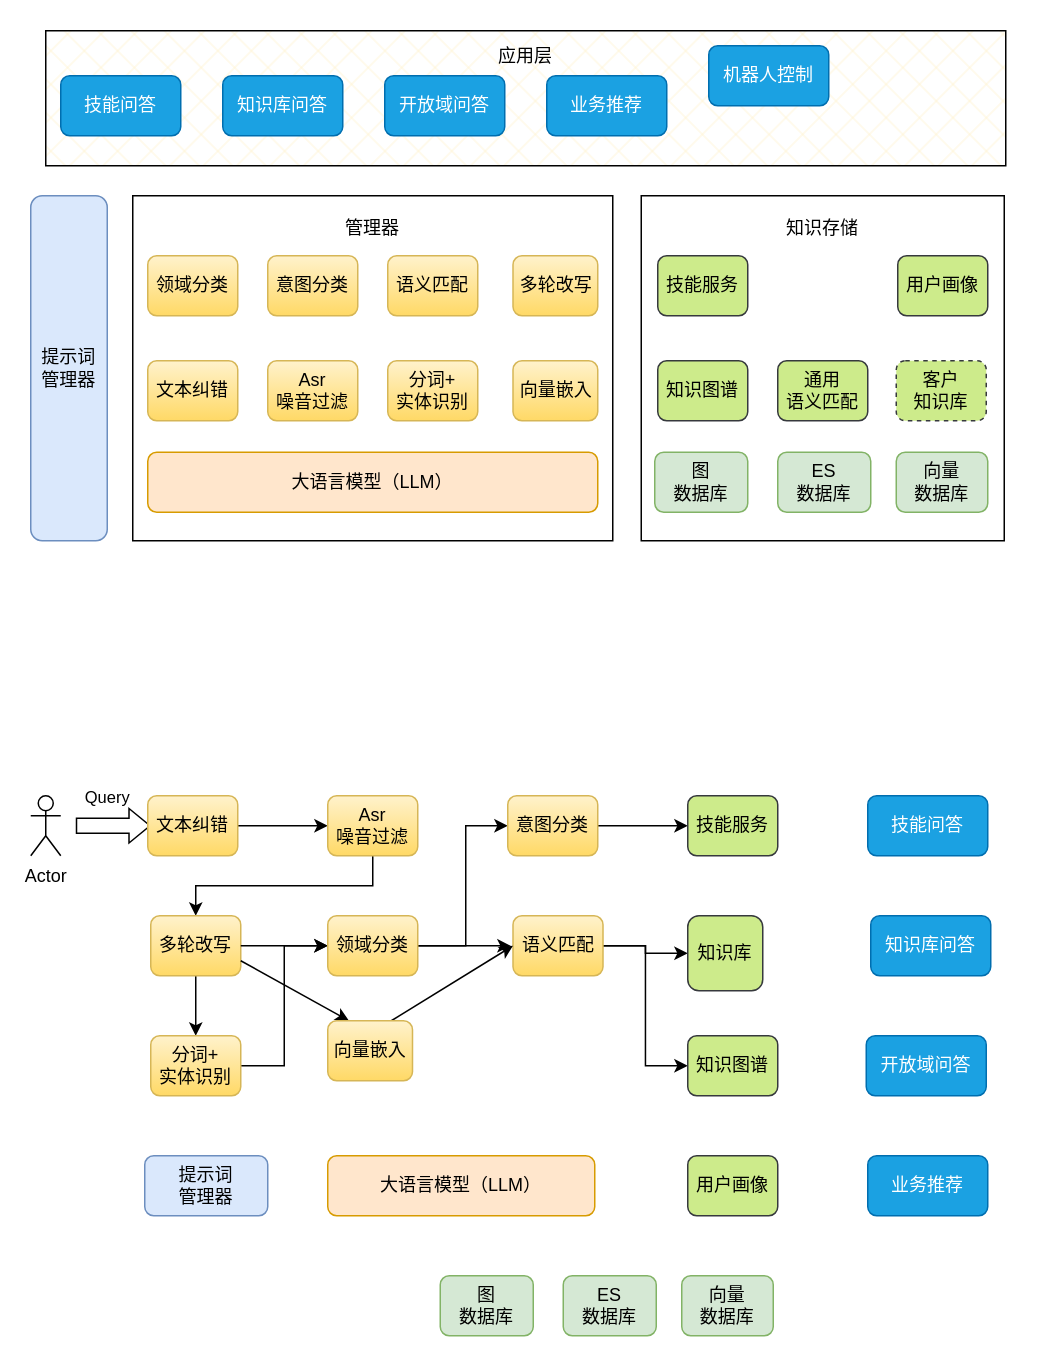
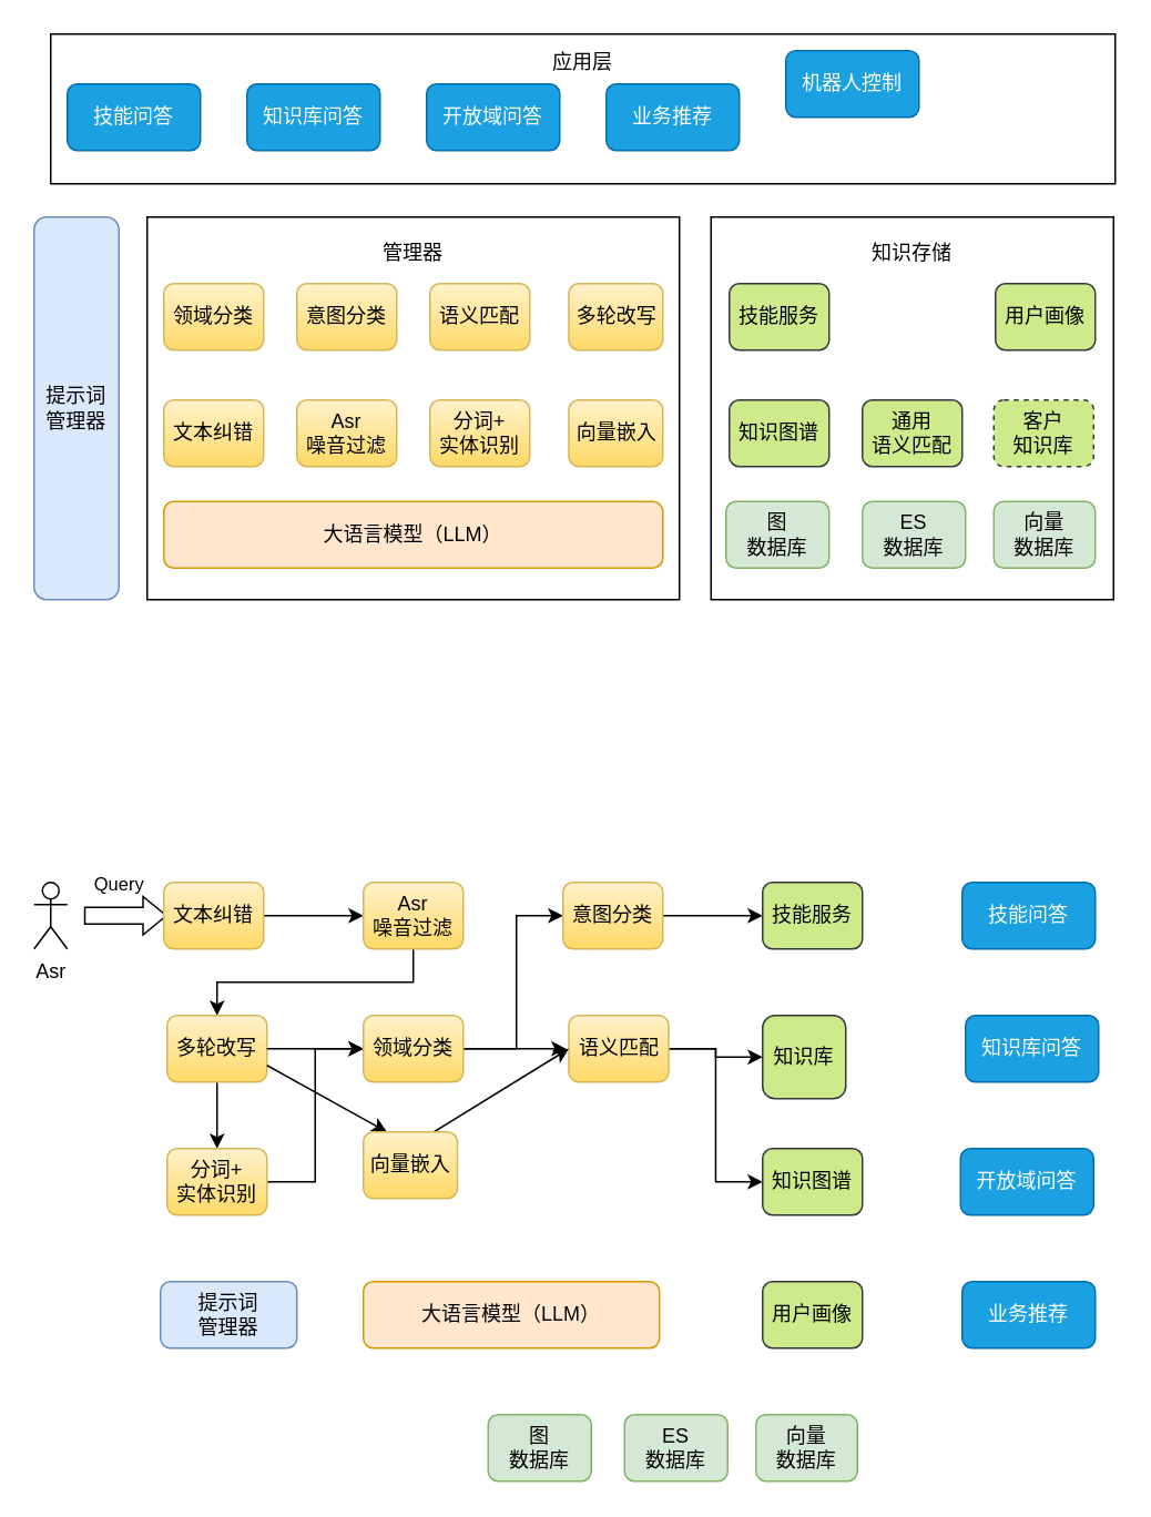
  <mxCell id="0" />
  <mxCell id="1" parent="0" />
  <mxCell id="2" value="知识存储&lt;br&gt;&lt;br&gt;&lt;br&gt;&lt;br&gt;&lt;br&gt;&lt;br&gt;&lt;br&gt;&lt;br&gt;&lt;br&gt;&lt;br&gt;&lt;br&gt;&lt;br&gt;&lt;br&gt;&lt;br&gt;" style="rounded=0;whiteSpace=wrap;html=1;fillStyle=cross-hatch;" parent="1" vertex="1"><mxGeometry x="427" y="130" width="242" height="230" as="geometry" /></mxCell>
- <mxCell id="3" value="应用层&lt;br&gt;&lt;br&gt;&lt;br&gt;&lt;br&gt;&lt;br&gt;" style="rounded=0;whiteSpace=wrap;html=1;fillStyle=cross-hatch;fillColor=#fff2cc;" parent="1" vertex="1"><mxGeometry x="30" y="20" width="640" height="90" as="geometry" /></mxCell>
+ <mxCell id="3" value="应用层&lt;br&gt;&lt;br&gt;&lt;br&gt;&lt;br&gt;&lt;br&gt;" style="rounded=0;whiteSpace=wrap;html=1;fillStyle=cross-hatch;" parent="1" vertex="1"><mxGeometry x="30" y="20" width="640" height="90" as="geometry" /></mxCell>
  <mxCell id="4" value="管理器&lt;br&gt;&lt;br&gt;&lt;br&gt;&lt;br&gt;&lt;br&gt;&lt;br&gt;&lt;br&gt;&lt;br&gt;&lt;br&gt;&lt;br&gt;&lt;br&gt;&lt;br&gt;&lt;br&gt;&lt;br&gt;" style="rounded=0;whiteSpace=wrap;html=1;fillStyle=cross-hatch;" parent="1" vertex="1"><mxGeometry x="88" y="130" width="320" height="230" as="geometry" /></mxCell>
  <mxCell id="5" value="意图分类" style="rounded=1;whiteSpace=wrap;html=1;fillColor=#fff2cc;strokeColor=#d6b656;gradientColor=#ffd966;" parent="1" vertex="1"><mxGeometry x="178" y="170" width="60" height="40" as="geometry" /></mxCell>
  <mxCell id="6" value="大语言模型（LLM）" style="rounded=1;whiteSpace=wrap;html=1;fillColor=#ffe6cc;strokeColor=#d79b00;" parent="1" vertex="1"><mxGeometry x="98" y="301" width="300" height="40" as="geometry" /></mxCell>
  <mxCell id="7" value="提示词&lt;br&gt;管理器" style="rounded=1;whiteSpace=wrap;html=1;fillColor=#dae8fc;strokeColor=#6c8ebf;" parent="1" vertex="1"><mxGeometry x="96" y="770" width="82" height="40" as="geometry" /></mxCell>
  <mxCell id="8" value="Asr&lt;br&gt;噪音过滤" style="rounded=1;whiteSpace=wrap;html=1;fillColor=#fff2cc;strokeColor=#d6b656;gradientColor=#ffd966;" parent="1" vertex="1"><mxGeometry x="178" y="240" width="60" height="40" as="geometry" /></mxCell>
  <mxCell id="9" value="语义匹配" style="rounded=1;whiteSpace=wrap;html=1;fillColor=#fff2cc;strokeColor=#d6b656;gradientColor=#ffd966;" parent="1" vertex="1"><mxGeometry x="258" y="170" width="60" height="40" as="geometry" /></mxCell>
  <mxCell id="10" value="多轮改写" style="rounded=1;whiteSpace=wrap;html=1;fillColor=#fff2cc;strokeColor=#d6b656;gradientColor=#ffd966;" parent="1" vertex="1"><mxGeometry x="341.5" y="170" width="56.5" height="40" as="geometry" /></mxCell>
  <mxCell id="11" value="技能问答" style="rounded=1;whiteSpace=wrap;html=1;fillColor=#1ba1e2;fontColor=#ffffff;strokeColor=#006EAF;" parent="1" vertex="1"><mxGeometry x="40" y="50" width="80" height="40" as="geometry" /></mxCell>
  <mxCell id="12" value="知识库问答" style="rounded=1;whiteSpace=wrap;html=1;fillColor=#1ba1e2;fontColor=#ffffff;strokeColor=#006EAF;" parent="1" vertex="1"><mxGeometry x="148" y="50" width="80" height="40" as="geometry" /></mxCell>
  <mxCell id="13" value="开放域问答" style="rounded=1;whiteSpace=wrap;html=1;fillColor=#1ba1e2;fontColor=#ffffff;strokeColor=#006EAF;" parent="1" vertex="1"><mxGeometry x="256" y="50" width="80" height="40" as="geometry" /></mxCell>
  <mxCell id="14" value="分词+&lt;br&gt;实体识别" style="rounded=1;whiteSpace=wrap;html=1;fillColor=#fff2cc;strokeColor=#d6b656;gradientColor=#ffd966;" parent="1" vertex="1"><mxGeometry x="258" y="240" width="60" height="40" as="geometry" /></mxCell>
  <mxCell id="15" value="文本纠错" style="rounded=1;whiteSpace=wrap;html=1;fillColor=#fff2cc;strokeColor=#d6b656;gradientColor=#ffd966;" parent="1" vertex="1"><mxGeometry x="98" y="240" width="60" height="40" as="geometry" /></mxCell>
  <mxCell id="16" value="领域分类" style="rounded=1;whiteSpace=wrap;html=1;fillColor=#fff2cc;strokeColor=#d6b656;gradientColor=#ffd966;" parent="1" vertex="1"><mxGeometry x="98" y="170" width="60" height="40" as="geometry" /></mxCell>
  <mxCell id="17" value="向量嵌入" style="rounded=1;whiteSpace=wrap;html=1;fillColor=#fff2cc;strokeColor=#d6b656;gradientColor=#ffd966;" parent="1" vertex="1"><mxGeometry x="341.5" y="240" width="56.5" height="40" as="geometry" /></mxCell>
  <mxCell id="18" value="技能服务" style="rounded=1;whiteSpace=wrap;html=1;fillColor=#cdeb8b;strokeColor=#36393d;" parent="1" vertex="1"><mxGeometry x="438" y="170" width="60" height="40" as="geometry" /></mxCell>
  <mxCell id="19" value="客户&lt;br&gt;知识库" style="rounded=1;whiteSpace=wrap;html=1;fillColor=#cdeb8b;strokeColor=#36393d;dashed=1;" parent="1" vertex="1"><mxGeometry x="597" y="240" width="60" height="40" as="geometry" /></mxCell>
  <mxCell id="20" value="通用&lt;br&gt;语义匹配" style="rounded=1;whiteSpace=wrap;html=1;fillColor=#cdeb8b;strokeColor=#36393d;" parent="1" vertex="1"><mxGeometry x="518" y="240" width="60" height="40" as="geometry" /></mxCell>
  <mxCell id="21" value="知识图谱" style="rounded=1;whiteSpace=wrap;html=1;fillColor=#cdeb8b;strokeColor=#36393d;" parent="1" vertex="1"><mxGeometry x="438" y="240" width="60" height="40" as="geometry" /></mxCell>
  <mxCell id="22" value="图&lt;br&gt;数据库" style="rounded=1;whiteSpace=wrap;html=1;fillColor=#d5e8d4;strokeColor=#82b366;" parent="1" vertex="1"><mxGeometry x="436" y="301" width="62" height="40" as="geometry" /></mxCell>
  <mxCell id="23" value="ES&lt;br&gt;数据库" style="rounded=1;whiteSpace=wrap;html=1;fillColor=#d5e8d4;strokeColor=#82b366;" parent="1" vertex="1"><mxGeometry x="518" y="301" width="62" height="40" as="geometry" /></mxCell>
  <mxCell id="24" value="向量&lt;br&gt;数据库" style="rounded=1;whiteSpace=wrap;html=1;fillColor=#d5e8d4;strokeColor=#82b366;" parent="1" vertex="1"><mxGeometry x="597" y="301" width="61" height="40" as="geometry" /></mxCell>
  <mxCell id="25" value="业务推荐" style="rounded=1;whiteSpace=wrap;html=1;fillColor=#1ba1e2;fontColor=#ffffff;strokeColor=#006EAF;" parent="1" vertex="1"><mxGeometry x="364" y="50" width="80" height="40" as="geometry" /></mxCell>
  <mxCell id="26" value="用户画像" style="rounded=1;whiteSpace=wrap;html=1;fillColor=#cdeb8b;strokeColor=#36393d;" parent="1" vertex="1"><mxGeometry x="598" y="170" width="60" height="40" as="geometry" /></mxCell>
  <mxCell id="27" value="机器人控制" style="rounded=1;whiteSpace=wrap;html=1;fillColor=#1ba1e2;fontColor=#ffffff;strokeColor=#006EAF;" parent="1" vertex="1"><mxGeometry x="472" y="30" width="80" height="40" as="geometry" /></mxCell>
- <mxCell id="28" value="Actor" style="shape=umlActor;verticalLabelPosition=bottom;verticalAlign=top;html=1;outlineConnect=0;" parent="1" vertex="1"><mxGeometry x="20" y="530" width="20" height="40" as="geometry" /></mxCell>
+ <mxCell id="28" value="Asr" style="shape=umlActor;verticalLabelPosition=bottom;verticalAlign=top;html=1;outlineConnect=0;" parent="1" vertex="1"><mxGeometry x="20" y="530" width="20" height="40" as="geometry" /></mxCell>
  <mxCell id="29" value="" style="shape=flexArrow;endArrow=classic;html=1;rounded=0;endWidth=12;endSize=4.33;" parent="1" edge="1"><mxGeometry width="50" height="50" relative="1" as="geometry"><mxPoint x="50" y="550" as="sourcePoint" /><mxPoint x="100" y="550" as="targetPoint" /></mxGeometry></mxCell>
  <mxCell id="30" value="Query" style="edgeLabel;html=1;align=center;verticalAlign=middle;resizable=0;points=[];" parent="29" vertex="1" connectable="0"><mxGeometry x="-0.52" y="2" relative="1" as="geometry"><mxPoint x="8" y="-18" as="offset" /></mxGeometry></mxCell>
  <mxCell id="31" style="edgeStyle=orthogonalEdgeStyle;rounded=0;orthogonalLoop=1;jettySize=auto;html=1;exitX=1;exitY=0.5;exitDx=0;exitDy=0;entryX=0;entryY=0.5;entryDx=0;entryDy=0;" parent="1" source="32" target="34" edge="1"><mxGeometry relative="1" as="geometry" /></mxCell>
  <mxCell id="32" value="文本纠错" style="rounded=1;whiteSpace=wrap;html=1;fillColor=#fff2cc;strokeColor=#d6b656;gradientColor=#ffd966;" parent="1" vertex="1"><mxGeometry x="98" y="530" width="60" height="40" as="geometry" /></mxCell>
  <mxCell id="33" style="edgeStyle=orthogonalEdgeStyle;rounded=0;orthogonalLoop=1;jettySize=auto;html=1;exitX=0.5;exitY=1;exitDx=0;exitDy=0;entryX=0.5;entryY=0;entryDx=0;entryDy=0;" parent="1" source="34" target="36" edge="1"><mxGeometry relative="1" as="geometry" /></mxCell>
  <mxCell id="34" value="Asr&lt;br style=&quot;border-color: var(--border-color);&quot;&gt;噪音过滤" style="rounded=1;whiteSpace=wrap;html=1;fillColor=#fff2cc;strokeColor=#d6b656;gradientColor=#ffd966;" parent="1" vertex="1"><mxGeometry x="218" y="530" width="60" height="40" as="geometry" /></mxCell>
  <mxCell id="35" style="edgeStyle=orthogonalEdgeStyle;rounded=0;orthogonalLoop=1;jettySize=auto;html=1;exitX=0.5;exitY=1;exitDx=0;exitDy=0;entryX=0.5;entryY=0;entryDx=0;entryDy=0;" parent="1" source="36" target="39" edge="1"><mxGeometry relative="1" as="geometry" /></mxCell>
  <mxCell id="36" value="多轮改写" style="rounded=1;whiteSpace=wrap;html=1;fillColor=#fff2cc;strokeColor=#d6b656;gradientColor=#ffd966;" parent="1" vertex="1"><mxGeometry x="100" y="610" width="60" height="40" as="geometry" /></mxCell>
  <mxCell id="37" style="edgeStyle=orthogonalEdgeStyle;rounded=0;orthogonalLoop=1;jettySize=auto;html=1;exitX=1;exitY=0.5;exitDx=0;exitDy=0;entryX=0;entryY=0.5;entryDx=0;entryDy=0;" parent="1" source="36" target="43" edge="1"><mxGeometry relative="1" as="geometry" /></mxCell>
  <mxCell id="38" style="edgeStyle=orthogonalEdgeStyle;rounded=0;orthogonalLoop=1;jettySize=auto;html=1;exitX=1;exitY=0.5;exitDx=0;exitDy=0;entryX=0;entryY=0.5;entryDx=0;entryDy=0;" parent="1" source="39" target="43" edge="1"><mxGeometry relative="1" as="geometry" /></mxCell>
  <mxCell id="39" value="分词+&lt;br&gt;实体识别" style="rounded=1;whiteSpace=wrap;html=1;fillColor=#fff2cc;strokeColor=#d6b656;gradientColor=#ffd966;" parent="1" vertex="1"><mxGeometry x="100" y="690" width="60" height="40" as="geometry" /></mxCell>
  <mxCell id="40" style="edgeStyle=orthogonalEdgeStyle;rounded=0;orthogonalLoop=1;jettySize=auto;html=1;exitX=1;exitY=0.5;exitDx=0;exitDy=0;entryX=0;entryY=0.5;entryDx=0;entryDy=0;" parent="1" source="43" target="45" edge="1"><mxGeometry relative="1" as="geometry"><Array as="points"><mxPoint x="310" y="630" /><mxPoint x="310" y="550" /></Array></mxGeometry></mxCell>
  <mxCell id="41" style="edgeStyle=orthogonalEdgeStyle;rounded=0;orthogonalLoop=1;jettySize=auto;html=1;exitX=1;exitY=0.5;exitDx=0;exitDy=0;" parent="1" source="43" edge="1"><mxGeometry relative="1" as="geometry"><mxPoint x="340" y="630" as="targetPoint" /></mxGeometry></mxCell>
  <mxCell id="42" style="rounded=0;orthogonalLoop=1;jettySize=auto;html=1;exitX=1;exitY=0.75;exitDx=0;exitDy=0;entryX=0.25;entryY=0;entryDx=0;entryDy=0;" edge="1" parent="1" source="36" target="60"><mxGeometry relative="1" as="geometry" /></mxCell>
  <mxCell id="43" value="领域分类" style="rounded=1;whiteSpace=wrap;html=1;fillColor=#fff2cc;strokeColor=#d6b656;gradientColor=#ffd966;" parent="1" vertex="1"><mxGeometry x="218" y="610" width="60" height="40" as="geometry" /></mxCell>
  <mxCell id="44" style="edgeStyle=orthogonalEdgeStyle;rounded=0;orthogonalLoop=1;jettySize=auto;html=1;exitX=1;exitY=0.5;exitDx=0;exitDy=0;entryX=0;entryY=0.5;entryDx=0;entryDy=0;" parent="1" source="45" target="49" edge="1"><mxGeometry relative="1" as="geometry" /></mxCell>
  <mxCell id="45" value="意图分类" style="rounded=1;whiteSpace=wrap;html=1;fillColor=#fff2cc;strokeColor=#d6b656;gradientColor=#ffd966;" parent="1" vertex="1"><mxGeometry x="338" y="530" width="60" height="40" as="geometry" /></mxCell>
  <mxCell id="46" style="edgeStyle=orthogonalEdgeStyle;rounded=0;orthogonalLoop=1;jettySize=auto;html=1;exitX=1;exitY=0.5;exitDx=0;exitDy=0;entryX=0;entryY=0.5;entryDx=0;entryDy=0;" edge="1" parent="1" source="48" target="53"><mxGeometry relative="1" as="geometry" /></mxCell>
  <mxCell id="47" style="edgeStyle=orthogonalEdgeStyle;rounded=0;orthogonalLoop=1;jettySize=auto;html=1;exitX=1;exitY=0.5;exitDx=0;exitDy=0;entryX=0;entryY=0.5;entryDx=0;entryDy=0;" edge="1" parent="1" source="48" target="58"><mxGeometry relative="1" as="geometry" /></mxCell>
  <mxCell id="48" value="语义匹配" style="rounded=1;whiteSpace=wrap;html=1;fillColor=#fff2cc;strokeColor=#d6b656;gradientColor=#ffd966;" parent="1" vertex="1"><mxGeometry x="341.5" y="610" width="60" height="40" as="geometry" /></mxCell>
  <mxCell id="49" value="技能服务" style="rounded=1;whiteSpace=wrap;html=1;fillColor=#cdeb8b;strokeColor=#36393d;" parent="1" vertex="1"><mxGeometry x="458" y="530" width="60" height="40" as="geometry" /></mxCell>
  <mxCell id="50" value="大语言模型（LLM）" style="rounded=1;whiteSpace=wrap;html=1;fillColor=#ffe6cc;strokeColor=#d79b00;movable=1;resizable=1;rotatable=1;deletable=1;editable=1;locked=0;connectable=1;" parent="1" vertex="1"><mxGeometry x="218" y="770" width="178" height="40" as="geometry" /></mxCell>
  <mxCell id="51" value="技能问答" style="rounded=1;whiteSpace=wrap;html=1;fillColor=#1ba1e2;fontColor=#ffffff;strokeColor=#006EAF;" parent="1" vertex="1"><mxGeometry x="578" y="530" width="80" height="40" as="geometry" /></mxCell>
  <mxCell id="52" value="知识库问答" style="rounded=1;whiteSpace=wrap;html=1;fillColor=#1ba1e2;fontColor=#ffffff;strokeColor=#006EAF;" parent="1" vertex="1"><mxGeometry x="580" y="610" width="80" height="40" as="geometry" /></mxCell>
  <mxCell id="53" value="知识库" style="rounded=1;whiteSpace=wrap;html=1;fillColor=#cdeb8b;strokeColor=#36393d;" parent="1" vertex="1"><mxGeometry x="458" y="610" width="50" height="50" as="geometry" /></mxCell>
  <mxCell id="54" value="提示词&lt;br&gt;管理器" style="rounded=1;whiteSpace=wrap;html=1;fillColor=#dae8fc;strokeColor=#6c8ebf;" parent="1" vertex="1"><mxGeometry x="20" y="130" width="51" height="230" as="geometry" /></mxCell>
  <mxCell id="55" value="开放域问答" style="rounded=1;whiteSpace=wrap;html=1;fillColor=#1ba1e2;fontColor=#ffffff;strokeColor=#006EAF;" vertex="1" parent="1"><mxGeometry x="577" y="690" width="80" height="40" as="geometry" /></mxCell>
  <mxCell id="56" value="业务推荐" style="rounded=1;whiteSpace=wrap;html=1;fillColor=#1ba1e2;fontColor=#ffffff;strokeColor=#006EAF;" vertex="1" parent="1"><mxGeometry x="578" y="770" width="80" height="40" as="geometry" /></mxCell>
  <mxCell id="57" value="用户画像" style="rounded=1;whiteSpace=wrap;html=1;fillColor=#cdeb8b;strokeColor=#36393d;" vertex="1" parent="1"><mxGeometry x="458" y="770" width="60" height="40" as="geometry" /></mxCell>
  <mxCell id="58" value="知识图谱" style="rounded=1;whiteSpace=wrap;html=1;fillColor=#cdeb8b;strokeColor=#36393d;" vertex="1" parent="1"><mxGeometry x="458" y="690" width="60" height="40" as="geometry" /></mxCell>
  <mxCell id="59" style="rounded=0;orthogonalLoop=1;jettySize=auto;html=1;exitX=0.75;exitY=0;exitDx=0;exitDy=0;entryX=0;entryY=0.5;entryDx=0;entryDy=0;" edge="1" parent="1" source="60" target="48"><mxGeometry relative="1" as="geometry" /></mxCell>
  <mxCell id="60" value="向量嵌入" style="rounded=1;whiteSpace=wrap;html=1;fillColor=#fff2cc;strokeColor=#d6b656;gradientColor=#ffd966;" vertex="1" parent="1"><mxGeometry x="218" y="680" width="56.5" height="40" as="geometry" /></mxCell>
  <mxCell id="61" value="图&lt;br&gt;数据库" style="rounded=1;whiteSpace=wrap;html=1;fillColor=#d5e8d4;strokeColor=#82b366;" vertex="1" parent="1"><mxGeometry x="293" y="850" width="62" height="40" as="geometry" /></mxCell>
  <mxCell id="62" value="ES&lt;br&gt;数据库" style="rounded=1;whiteSpace=wrap;html=1;fillColor=#d5e8d4;strokeColor=#82b366;" vertex="1" parent="1"><mxGeometry x="375" y="850" width="62" height="40" as="geometry" /></mxCell>
  <mxCell id="63" value="向量&lt;br&gt;数据库" style="rounded=1;whiteSpace=wrap;html=1;fillColor=#d5e8d4;strokeColor=#82b366;" vertex="1" parent="1"><mxGeometry x="454" y="850" width="61" height="40" as="geometry" /></mxCell>
